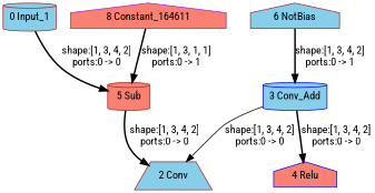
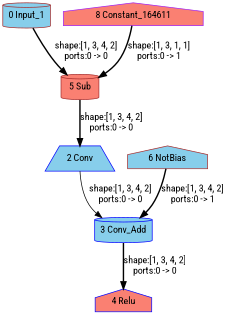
  strict digraph {
    fontname="Roboto Condensed"
    node [color=brown fillcolor=skyblue fontname="Roboto Condensed" shape=cylinder style=filled type=Constant]
    edge [fontname="Roboto Condensed" style=bold]
    "0 Input_1" [type=Parameter]
    n2 [fillcolor=salmon label="5 Sub" type=Subtract]
-   "2 Conv" [shape=trapezium type=Convolution]
+   "2 Conv" [color=blue shape=trapezium type=Convolution]
    "3 Conv_Add" [color=blue type=Add]
    "4 Relu" [color=blue fillcolor=salmon shape=house type=Relu]
    "6 NotBias" [shape=house]
    "8 Constant_164611" [color=purple fillcolor=salmon shape=house]
    "0 Input_1" -> n2 [label="shape:[1, 3, 4, 2]\nports:0 -> 0"]
    n2 -> "2 Conv" [label="shape:[1, 3, 4, 2]\nports:0 -> 0"]
-   "3 Conv_Add" -> "2 Conv" [label="shape:[1, 3, 4, 2]\nports:0 -> 0" style=solid]
+   "2 Conv" -> "3 Conv_Add" [label="shape:[1, 3, 4, 2]\nports:0 -> 0" style=solid]
    "3 Conv_Add" -> "4 Relu" [label="shape:[1, 3, 4, 2]\nports:0 -> 0"]
    "6 NotBias" -> "3 Conv_Add" [label="shape:[1, 3, 4, 2]\nports:0 -> 1"]
    "8 Constant_164611" -> n2 [label="shape:[1, 3, 1, 1]\nports:0 -> 1"]
  }
